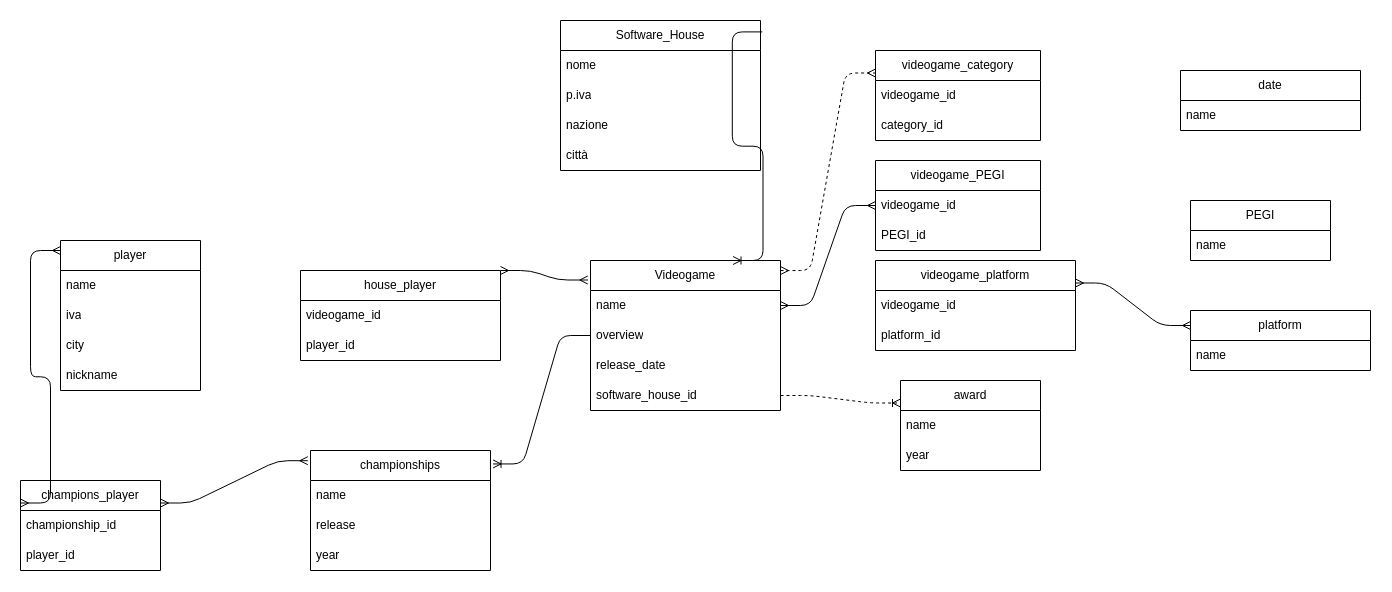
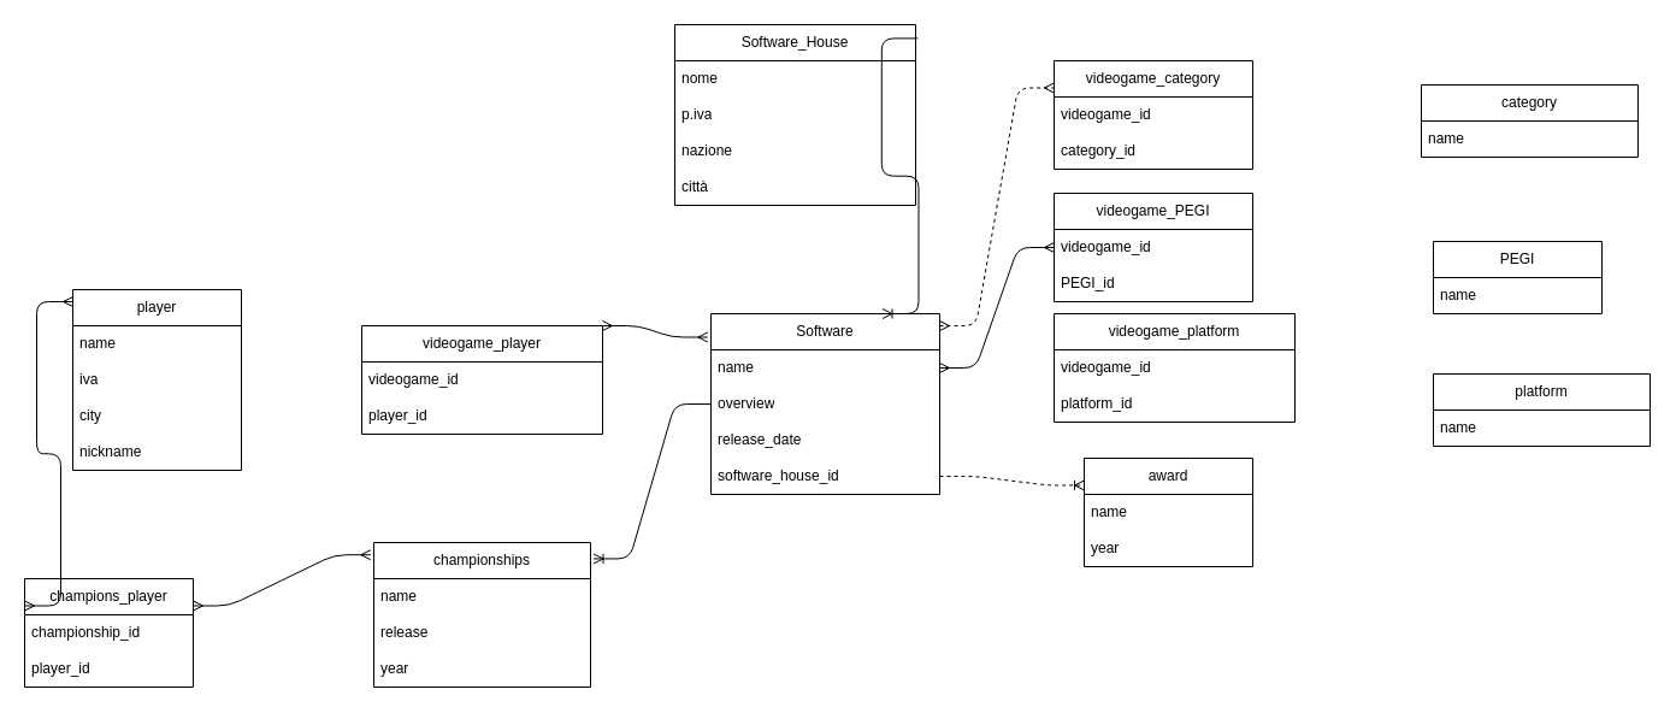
  <mxCell id="0" />
  <mxCell id="1" parent="0" />
  <mxCell id="2" value="Software_House" style="swimlane;fontStyle=0;childLayout=stackLayout;horizontal=1;startSize=30;horizontalStack=0;resizeParent=1;resizeParentMax=0;resizeLast=0;collapsible=1;marginBottom=0;whiteSpace=wrap;html=1;" parent="1" vertex="1"><mxGeometry x="560" y="20" width="200" height="150" as="geometry" /></mxCell>
  <mxCell id="3" value="nome" style="text;strokeColor=none;fillColor=none;align=left;verticalAlign=middle;spacingLeft=4;spacingRight=4;overflow=hidden;points=[[0,0.5],[1,0.5]];portConstraint=eastwest;rotatable=0;whiteSpace=wrap;html=1;" parent="2" vertex="1"><mxGeometry y="30" width="200" height="30" as="geometry" /></mxCell>
  <mxCell id="4" value="p.iva" style="text;strokeColor=none;fillColor=none;align=left;verticalAlign=middle;spacingLeft=4;spacingRight=4;overflow=hidden;points=[[0,0.5],[1,0.5]];portConstraint=eastwest;rotatable=0;whiteSpace=wrap;html=1;" parent="2" vertex="1"><mxGeometry y="60" width="200" height="30" as="geometry" /></mxCell>
  <mxCell id="5" value="nazione" style="text;strokeColor=none;fillColor=none;align=left;verticalAlign=middle;spacingLeft=4;spacingRight=4;overflow=hidden;points=[[0,0.5],[1,0.5]];portConstraint=eastwest;rotatable=0;whiteSpace=wrap;html=1;" parent="2" vertex="1"><mxGeometry y="90" width="200" height="30" as="geometry" /></mxCell>
  <mxCell id="6" value="città" style="text;strokeColor=none;fillColor=none;align=left;verticalAlign=middle;spacingLeft=4;spacingRight=4;overflow=hidden;points=[[0,0.5],[1,0.5]];portConstraint=eastwest;rotatable=0;whiteSpace=wrap;html=1;" parent="2" vertex="1"><mxGeometry y="120" width="200" height="30" as="geometry" /></mxCell>
- <mxCell id="7" value="Videogame" style="swimlane;fontStyle=0;childLayout=stackLayout;horizontal=1;startSize=30;horizontalStack=0;resizeParent=1;resizeParentMax=0;resizeLast=0;collapsible=1;marginBottom=0;whiteSpace=wrap;html=1;" parent="1" vertex="1"><mxGeometry x="590" y="260" width="190" height="150" as="geometry" /></mxCell>
+ <mxCell id="7" value="Software" style="swimlane;fontStyle=0;childLayout=stackLayout;horizontal=1;startSize=30;horizontalStack=0;resizeParent=1;resizeParentMax=0;resizeLast=0;collapsible=1;marginBottom=0;whiteSpace=wrap;html=1;" parent="1" vertex="1"><mxGeometry x="590" y="260" width="190" height="150" as="geometry" /></mxCell>
  <mxCell id="8" value="name" style="text;strokeColor=none;fillColor=none;align=left;verticalAlign=middle;spacingLeft=4;spacingRight=4;overflow=hidden;points=[[0,0.5],[1,0.5]];portConstraint=eastwest;rotatable=0;whiteSpace=wrap;html=1;" parent="7" vertex="1"><mxGeometry y="30" width="190" height="30" as="geometry" /></mxCell>
  <mxCell id="9" value="overview" style="text;strokeColor=none;fillColor=none;align=left;verticalAlign=middle;spacingLeft=4;spacingRight=4;overflow=hidden;points=[[0,0.5],[1,0.5]];portConstraint=eastwest;rotatable=0;whiteSpace=wrap;html=1;" parent="7" vertex="1"><mxGeometry y="60" width="190" height="30" as="geometry" /></mxCell>
  <mxCell id="10" value="release_date" style="text;strokeColor=none;fillColor=none;align=left;verticalAlign=middle;spacingLeft=4;spacingRight=4;overflow=hidden;points=[[0,0.5],[1,0.5]];portConstraint=eastwest;rotatable=0;whiteSpace=wrap;html=1;" parent="7" vertex="1"><mxGeometry y="90" width="190" height="30" as="geometry" /></mxCell>
  <mxCell id="11" value="software_house_id" style="text;strokeColor=none;fillColor=none;align=left;verticalAlign=middle;spacingLeft=4;spacingRight=4;overflow=hidden;points=[[0,0.5],[1,0.5]];portConstraint=eastwest;rotatable=0;whiteSpace=wrap;html=1;" parent="7" vertex="1"><mxGeometry y="120" width="190" height="30" as="geometry" /></mxCell>
  <mxCell id="12" value="platform" style="swimlane;fontStyle=0;childLayout=stackLayout;horizontal=1;startSize=30;horizontalStack=0;resizeParent=1;resizeParentMax=0;resizeLast=0;collapsible=1;marginBottom=0;whiteSpace=wrap;html=1;" parent="1" vertex="1"><mxGeometry x="1190" y="310" width="180" height="60" as="geometry" /></mxCell>
  <mxCell id="13" value="name" style="text;strokeColor=none;fillColor=none;align=left;verticalAlign=middle;spacingLeft=4;spacingRight=4;overflow=hidden;points=[[0,0.5],[1,0.5]];portConstraint=eastwest;rotatable=0;whiteSpace=wrap;html=1;" parent="12" vertex="1"><mxGeometry y="30" width="180" height="30" as="geometry" /></mxCell>
- <mxCell id="14" value="date" style="swimlane;fontStyle=0;childLayout=stackLayout;horizontal=1;startSize=30;horizontalStack=0;resizeParent=1;resizeParentMax=0;resizeLast=0;collapsible=1;marginBottom=0;whiteSpace=wrap;html=1;" parent="1" vertex="1"><mxGeometry x="1180" y="70" width="180" height="60" as="geometry" /></mxCell>
+ <mxCell id="14" value="category" style="swimlane;fontStyle=0;childLayout=stackLayout;horizontal=1;startSize=30;horizontalStack=0;resizeParent=1;resizeParentMax=0;resizeLast=0;collapsible=1;marginBottom=0;whiteSpace=wrap;html=1;" parent="1" vertex="1"><mxGeometry x="1180" y="70" width="180" height="60" as="geometry" /></mxCell>
  <mxCell id="15" value="name" style="text;strokeColor=none;fillColor=none;align=left;verticalAlign=middle;spacingLeft=4;spacingRight=4;overflow=hidden;points=[[0,0.5],[1,0.5]];portConstraint=eastwest;rotatable=0;whiteSpace=wrap;html=1;" parent="14" vertex="1"><mxGeometry y="30" width="180" height="30" as="geometry" /></mxCell>
  <mxCell id="16" value="PEGI" style="swimlane;fontStyle=0;childLayout=stackLayout;horizontal=1;startSize=30;horizontalStack=0;resizeParent=1;resizeParentMax=0;resizeLast=0;collapsible=1;marginBottom=0;whiteSpace=wrap;html=1;" parent="1" vertex="1"><mxGeometry x="1190" y="200" width="140" height="60" as="geometry" /></mxCell>
  <mxCell id="17" value="name" style="text;strokeColor=none;fillColor=none;align=left;verticalAlign=middle;spacingLeft=4;spacingRight=4;overflow=hidden;points=[[0,0.5],[1,0.5]];portConstraint=eastwest;rotatable=0;whiteSpace=wrap;html=1;" parent="16" vertex="1"><mxGeometry y="30" width="140" height="30" as="geometry" /></mxCell>
  <mxCell id="18" value="award" style="swimlane;fontStyle=0;childLayout=stackLayout;horizontal=1;startSize=30;horizontalStack=0;resizeParent=1;resizeParentMax=0;resizeLast=0;collapsible=1;marginBottom=0;whiteSpace=wrap;html=1;" parent="1" vertex="1"><mxGeometry x="900" y="380" width="140" height="90" as="geometry" /></mxCell>
  <mxCell id="19" value="name" style="text;strokeColor=none;fillColor=none;align=left;verticalAlign=middle;spacingLeft=4;spacingRight=4;overflow=hidden;points=[[0,0.5],[1,0.5]];portConstraint=eastwest;rotatable=0;whiteSpace=wrap;html=1;" parent="18" vertex="1"><mxGeometry y="30" width="140" height="30" as="geometry" /></mxCell>
  <mxCell id="20" value="year" style="text;strokeColor=none;fillColor=none;align=left;verticalAlign=middle;spacingLeft=4;spacingRight=4;overflow=hidden;points=[[0,0.5],[1,0.5]];portConstraint=eastwest;rotatable=0;whiteSpace=wrap;html=1;" parent="18" vertex="1"><mxGeometry y="60" width="140" height="30" as="geometry" /></mxCell>
  <mxCell id="21" value="champions_player" style="swimlane;fontStyle=0;childLayout=stackLayout;horizontal=1;startSize=30;horizontalStack=0;resizeParent=1;resizeParentMax=0;resizeLast=0;collapsible=1;marginBottom=0;whiteSpace=wrap;html=1;" parent="1" vertex="1"><mxGeometry x="20" y="480" width="140" height="90" as="geometry" /></mxCell>
  <mxCell id="22" value="championship_id" style="text;strokeColor=none;fillColor=none;align=left;verticalAlign=middle;spacingLeft=4;spacingRight=4;overflow=hidden;points=[[0,0.5],[1,0.5]];portConstraint=eastwest;rotatable=0;whiteSpace=wrap;html=1;" parent="21" vertex="1"><mxGeometry y="30" width="140" height="30" as="geometry" /></mxCell>
  <mxCell id="23" value="player_id" style="text;strokeColor=none;fillColor=none;align=left;verticalAlign=middle;spacingLeft=4;spacingRight=4;overflow=hidden;points=[[0,0.5],[1,0.5]];portConstraint=eastwest;rotatable=0;whiteSpace=wrap;html=1;" parent="21" vertex="1"><mxGeometry y="60" width="140" height="30" as="geometry" /></mxCell>
  <mxCell id="24" value="player" style="swimlane;fontStyle=0;childLayout=stackLayout;horizontal=1;startSize=30;horizontalStack=0;resizeParent=1;resizeParentMax=0;resizeLast=0;collapsible=1;marginBottom=0;whiteSpace=wrap;html=1;" parent="1" vertex="1"><mxGeometry x="60" y="240" width="140" height="150" as="geometry" /></mxCell>
  <mxCell id="25" value="name" style="text;strokeColor=none;fillColor=none;align=left;verticalAlign=middle;spacingLeft=4;spacingRight=4;overflow=hidden;points=[[0,0.5],[1,0.5]];portConstraint=eastwest;rotatable=0;whiteSpace=wrap;html=1;" parent="24" vertex="1"><mxGeometry y="30" width="140" height="30" as="geometry" /></mxCell>
  <mxCell id="26" value="iva" style="text;strokeColor=none;fillColor=none;align=left;verticalAlign=middle;spacingLeft=4;spacingRight=4;overflow=hidden;points=[[0,0.5],[1,0.5]];portConstraint=eastwest;rotatable=0;whiteSpace=wrap;html=1;" parent="24" vertex="1"><mxGeometry y="60" width="140" height="30" as="geometry" /></mxCell>
  <mxCell id="27" value="city&lt;span style=&quot;color: rgba(0, 0, 0, 0); font-family: monospace; font-size: 0px;&quot;&gt;%3CmxGraphModel%3E%3Croot%3E%3CmxCell%20id%3D%220%22%2F%3E%3CmxCell%20id%3D%221%22%20parent%3D%220%22%2F%3E%3CmxCell%20id%3D%222%22%20value%3D%22citt%C3%A0%22%20style%3D%22text%3BstrokeColor%3Dnone%3BfillColor%3Dnone%3Balign%3Dleft%3BverticalAlign%3Dmiddle%3BspacingLeft%3D4%3BspacingRight%3D4%3Boverflow%3Dhidden%3Bpoints%3D%5B%5B0%2C0.5%5D%2C%5B1%2C0.5%5D%5D%3BportConstraint%3Deastwest%3Brotatable%3D0%3BwhiteSpace%3Dwrap%3Bhtml%3D1%3B%22%20vertex%3D%221%22%20parent%3D%221%22%3E%3CmxGeometry%20x%3D%22425%22%20y%3D%22220%22%20width%3D%22140%22%20height%3D%2230%22%20as%3D%22geometry%22%2F%3E%3C%2FmxCell%3E%3C%2Froot%3E%3C%2FmxGraphModel%3E&lt;/span&gt;" style="text;strokeColor=none;fillColor=none;align=left;verticalAlign=middle;spacingLeft=4;spacingRight=4;overflow=hidden;points=[[0,0.5],[1,0.5]];portConstraint=eastwest;rotatable=0;whiteSpace=wrap;html=1;" parent="24" vertex="1"><mxGeometry y="90" width="140" height="30" as="geometry" /></mxCell>
  <mxCell id="28" value="nickname" style="text;strokeColor=none;fillColor=none;align=left;verticalAlign=middle;spacingLeft=4;spacingRight=4;overflow=hidden;points=[[0,0.5],[1,0.5]];portConstraint=eastwest;rotatable=0;whiteSpace=wrap;html=1;" parent="24" vertex="1"><mxGeometry y="120" width="140" height="30" as="geometry" /></mxCell>
  <mxCell id="29" value="championships" style="swimlane;fontStyle=0;childLayout=stackLayout;horizontal=1;startSize=30;horizontalStack=0;resizeParent=1;resizeParentMax=0;resizeLast=0;collapsible=1;marginBottom=0;whiteSpace=wrap;html=1;" parent="1" vertex="1"><mxGeometry x="310" y="450" width="180" height="120" as="geometry" /></mxCell>
  <mxCell id="30" value="name" style="text;strokeColor=none;fillColor=none;align=left;verticalAlign=middle;spacingLeft=4;spacingRight=4;overflow=hidden;points=[[0,0.5],[1,0.5]];portConstraint=eastwest;rotatable=0;whiteSpace=wrap;html=1;" parent="29" vertex="1"><mxGeometry y="30" width="180" height="30" as="geometry" /></mxCell>
  <mxCell id="31" value="release" style="text;strokeColor=none;fillColor=none;align=left;verticalAlign=middle;spacingLeft=4;spacingRight=4;overflow=hidden;points=[[0,0.5],[1,0.5]];portConstraint=eastwest;rotatable=0;whiteSpace=wrap;html=1;" parent="29" vertex="1"><mxGeometry y="60" width="180" height="30" as="geometry" /></mxCell>
  <mxCell id="32" value="year" style="text;strokeColor=none;fillColor=none;align=left;verticalAlign=middle;spacingLeft=4;spacingRight=4;overflow=hidden;points=[[0,0.5],[1,0.5]];portConstraint=eastwest;rotatable=0;whiteSpace=wrap;html=1;" parent="29" vertex="1"><mxGeometry y="90" width="180" height="30" as="geometry" /></mxCell>
  <mxCell id="33" value="videogame_PEGI&lt;br&gt;" style="swimlane;fontStyle=0;childLayout=stackLayout;horizontal=1;startSize=30;horizontalStack=0;resizeParent=1;resizeParentMax=0;resizeLast=0;collapsible=1;marginBottom=0;whiteSpace=wrap;html=1;" parent="1" vertex="1"><mxGeometry x="875" y="160" width="165" height="90" as="geometry" /></mxCell>
  <mxCell id="34" value="videogame_id" style="text;strokeColor=none;fillColor=none;align=left;verticalAlign=middle;spacingLeft=4;spacingRight=4;overflow=hidden;points=[[0,0.5],[1,0.5]];portConstraint=eastwest;rotatable=0;whiteSpace=wrap;html=1;" parent="33" vertex="1"><mxGeometry y="30" width="165" height="30" as="geometry" /></mxCell>
  <mxCell id="35" value="PEGI_id" style="text;strokeColor=none;fillColor=none;align=left;verticalAlign=middle;spacingLeft=4;spacingRight=4;overflow=hidden;points=[[0,0.5],[1,0.5]];portConstraint=eastwest;rotatable=0;whiteSpace=wrap;html=1;" parent="33" vertex="1"><mxGeometry y="60" width="165" height="30" as="geometry" /></mxCell>
  <mxCell id="36" value="" style="edgeStyle=entityRelationEdgeStyle;fontSize=12;html=1;endArrow=ERmany;startArrow=ERmany;exitX=1;exitY=0.5;exitDx=0;exitDy=0;entryX=0;entryY=0.5;entryDx=0;entryDy=0;" parent="1" source="8" target="34" edge="1"><mxGeometry width="100" height="100" relative="1" as="geometry"><mxPoint x="775" y="130" as="sourcePoint" /><mxPoint x="875" y="30" as="targetPoint" /></mxGeometry></mxCell>
  <mxCell id="37" value="videogame_platform" style="swimlane;fontStyle=0;childLayout=stackLayout;horizontal=1;startSize=30;horizontalStack=0;resizeParent=1;resizeParentMax=0;resizeLast=0;collapsible=1;marginBottom=0;whiteSpace=wrap;html=1;" parent="1" vertex="1"><mxGeometry x="875" y="260" width="200" height="90" as="geometry" /></mxCell>
  <mxCell id="38" value="videogame_id" style="text;strokeColor=none;fillColor=none;align=left;verticalAlign=middle;spacingLeft=4;spacingRight=4;overflow=hidden;points=[[0,0.5],[1,0.5]];portConstraint=eastwest;rotatable=0;whiteSpace=wrap;html=1;" parent="37" vertex="1"><mxGeometry y="30" width="200" height="30" as="geometry" /></mxCell>
  <mxCell id="39" value="platform_id" style="text;strokeColor=none;fillColor=none;align=left;verticalAlign=middle;spacingLeft=4;spacingRight=4;overflow=hidden;points=[[0,0.5],[1,0.5]];portConstraint=eastwest;rotatable=0;whiteSpace=wrap;html=1;" parent="37" vertex="1"><mxGeometry y="60" width="200" height="30" as="geometry" /></mxCell>
- <mxCell id="40" value="" style="edgeStyle=entityRelationEdgeStyle;fontSize=12;html=1;endArrow=ERmany;startArrow=ERmany;entryX=0;entryY=0.25;entryDx=0;entryDy=0;exitX=1;exitY=0.25;exitDx=0;exitDy=0;" parent="1" source="37" target="12" edge="1"><mxGeometry width="100" height="100" relative="1" as="geometry"><mxPoint x="740" y="660" as="sourcePoint" /><mxPoint x="840" y="560" as="targetPoint" /></mxGeometry></mxCell>
  <mxCell id="41" value="videogame_category" style="swimlane;fontStyle=0;childLayout=stackLayout;horizontal=1;startSize=30;horizontalStack=0;resizeParent=1;resizeParentMax=0;resizeLast=0;collapsible=1;marginBottom=0;whiteSpace=wrap;html=1;" parent="1" vertex="1"><mxGeometry x="875" y="50" width="165" height="90" as="geometry" /></mxCell>
  <mxCell id="42" value="videogame_id" style="text;strokeColor=none;fillColor=none;align=left;verticalAlign=middle;spacingLeft=4;spacingRight=4;overflow=hidden;points=[[0,0.5],[1,0.5]];portConstraint=eastwest;rotatable=0;whiteSpace=wrap;html=1;" parent="41" vertex="1"><mxGeometry y="30" width="165" height="30" as="geometry" /></mxCell>
  <mxCell id="43" value="category_id" style="text;strokeColor=none;fillColor=none;align=left;verticalAlign=middle;spacingLeft=4;spacingRight=4;overflow=hidden;points=[[0,0.5],[1,0.5]];portConstraint=eastwest;rotatable=0;whiteSpace=wrap;html=1;" parent="41" vertex="1"><mxGeometry y="60" width="165" height="30" as="geometry" /></mxCell>
  <mxCell id="44" value="" style="edgeStyle=entityRelationEdgeStyle;fontSize=12;html=1;endArrow=ERmany;startArrow=ERmany;entryX=0;entryY=0.25;entryDx=0;entryDy=0;exitX=1;exitY=0.067;exitDx=0;exitDy=0;exitPerimeter=0;dashed=1;" parent="1" source="7" target="41" edge="1"><mxGeometry width="100" height="100" relative="1" as="geometry"><mxPoint x="740" y="660" as="sourcePoint" /><mxPoint x="840" y="560" as="targetPoint" /></mxGeometry></mxCell>
  <mxCell id="45" value="" style="edgeStyle=entityRelationEdgeStyle;fontSize=12;html=1;endArrow=ERoneToMany;entryX=0.75;entryY=0;entryDx=0;entryDy=0;exitX=1.009;exitY=0.076;exitDx=0;exitDy=0;exitPerimeter=0;" parent="1" source="2" target="7" edge="1"><mxGeometry width="100" height="100" relative="1" as="geometry"><mxPoint x="740" y="660" as="sourcePoint" /><mxPoint x="840" y="560" as="targetPoint" /></mxGeometry></mxCell>
  <mxCell id="46" value="" style="edgeStyle=entityRelationEdgeStyle;fontSize=12;html=1;endArrow=ERoneToMany;exitX=1;exitY=0.5;exitDx=0;exitDy=0;entryX=0;entryY=0.25;entryDx=0;entryDy=0;dashed=1;" parent="1" source="11" target="18" edge="1"><mxGeometry width="100" height="100" relative="1" as="geometry"><mxPoint x="740" y="660" as="sourcePoint" /><mxPoint x="840" y="560" as="targetPoint" /></mxGeometry></mxCell>
  <mxCell id="47" value="" style="edgeStyle=entityRelationEdgeStyle;fontSize=12;html=1;endArrow=ERoneToMany;exitX=0;exitY=0.5;exitDx=0;exitDy=0;entryX=1.014;entryY=0.112;entryDx=0;entryDy=0;entryPerimeter=0;" parent="1" source="9" target="29" edge="1"><mxGeometry width="100" height="100" relative="1" as="geometry"><mxPoint x="740" y="660" as="sourcePoint" /><mxPoint x="840" y="560" as="targetPoint" /></mxGeometry></mxCell>
- <mxCell id="48" value="house_player" style="swimlane;fontStyle=0;childLayout=stackLayout;horizontal=1;startSize=30;horizontalStack=0;resizeParent=1;resizeParentMax=0;resizeLast=0;collapsible=1;marginBottom=0;whiteSpace=wrap;html=1;" parent="1" vertex="1"><mxGeometry x="300" y="270" width="200" height="90" as="geometry" /></mxCell>
+ <mxCell id="48" value="videogame_player" style="swimlane;fontStyle=0;childLayout=stackLayout;horizontal=1;startSize=30;horizontalStack=0;resizeParent=1;resizeParentMax=0;resizeLast=0;collapsible=1;marginBottom=0;whiteSpace=wrap;html=1;" parent="1" vertex="1"><mxGeometry x="300" y="270" width="200" height="90" as="geometry" /></mxCell>
  <mxCell id="49" value="videogame_id" style="text;strokeColor=none;fillColor=none;align=left;verticalAlign=middle;spacingLeft=4;spacingRight=4;overflow=hidden;points=[[0,0.5],[1,0.5]];portConstraint=eastwest;rotatable=0;whiteSpace=wrap;html=1;" parent="48" vertex="1"><mxGeometry y="30" width="200" height="30" as="geometry" /></mxCell>
  <mxCell id="50" value="player_id" style="text;strokeColor=none;fillColor=none;align=left;verticalAlign=middle;spacingLeft=4;spacingRight=4;overflow=hidden;points=[[0,0.5],[1,0.5]];portConstraint=eastwest;rotatable=0;whiteSpace=wrap;html=1;" parent="48" vertex="1"><mxGeometry y="60" width="200" height="30" as="geometry" /></mxCell>
  <mxCell id="51" value="" style="edgeStyle=entityRelationEdgeStyle;fontSize=12;html=1;endArrow=ERmany;startArrow=ERmany;entryX=-0.014;entryY=0.13;entryDx=0;entryDy=0;entryPerimeter=0;exitX=1;exitY=0;exitDx=0;exitDy=0;" parent="1" source="48" target="7" edge="1"><mxGeometry width="100" height="100" relative="1" as="geometry"><mxPoint x="570" y="660" as="sourcePoint" /><mxPoint x="670" y="560" as="targetPoint" /></mxGeometry></mxCell>
  <mxCell id="52" value="" style="edgeStyle=entityRelationEdgeStyle;fontSize=12;html=1;endArrow=ERmany;startArrow=ERmany;exitX=0;exitY=0.25;exitDx=0;exitDy=0;" parent="1" source="21" edge="1"><mxGeometry width="100" height="100" relative="1" as="geometry"><mxPoint x="570" y="660" as="sourcePoint" /><mxPoint x="60" y="250" as="targetPoint" /></mxGeometry></mxCell>
  <mxCell id="53" value="" style="edgeStyle=entityRelationEdgeStyle;fontSize=12;html=1;endArrow=ERmany;startArrow=ERmany;exitX=1;exitY=0.25;exitDx=0;exitDy=0;entryX=-0.015;entryY=0.085;entryDx=0;entryDy=0;entryPerimeter=0;" parent="1" source="21" target="29" edge="1"><mxGeometry width="100" height="100" relative="1" as="geometry"><mxPoint x="570" y="660" as="sourcePoint" /><mxPoint x="670" y="560" as="targetPoint" /></mxGeometry></mxCell>
